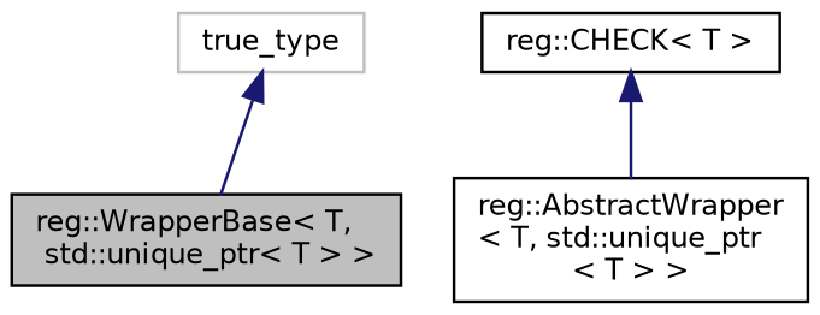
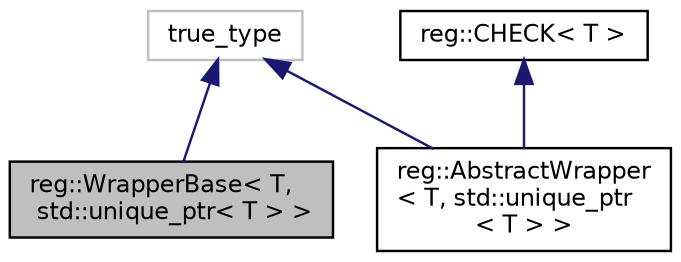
  digraph {
    node [color=black fillcolor=white fontname=Helvetica fontsize=10 shape=record style=filled]
    edge [color=midnightblue dir=back fontname=Helvetica fontsize=10 labelfontname=Helvetica labelfontsize=10 style=solid]
    n1 [fillcolor=grey75 fontcolor=black height=0.2 label="reg::WrapperBase\< T,\l std::unique_ptr\< T \> \>" width=0.4]
    n2 [height=0.2 label="reg::AbstractWrapper\l\< T, std::unique_ptr\l\< T \> \>" width=0.4]
    n3 [height=0.2 label="reg::CHECK\< T \>" width=0.4]
    n4 [color=grey75 height=0.2 label=true_type width=0.4]
    n3 -> n2
    n4 -> n1
+   n4 -> n2
  }
